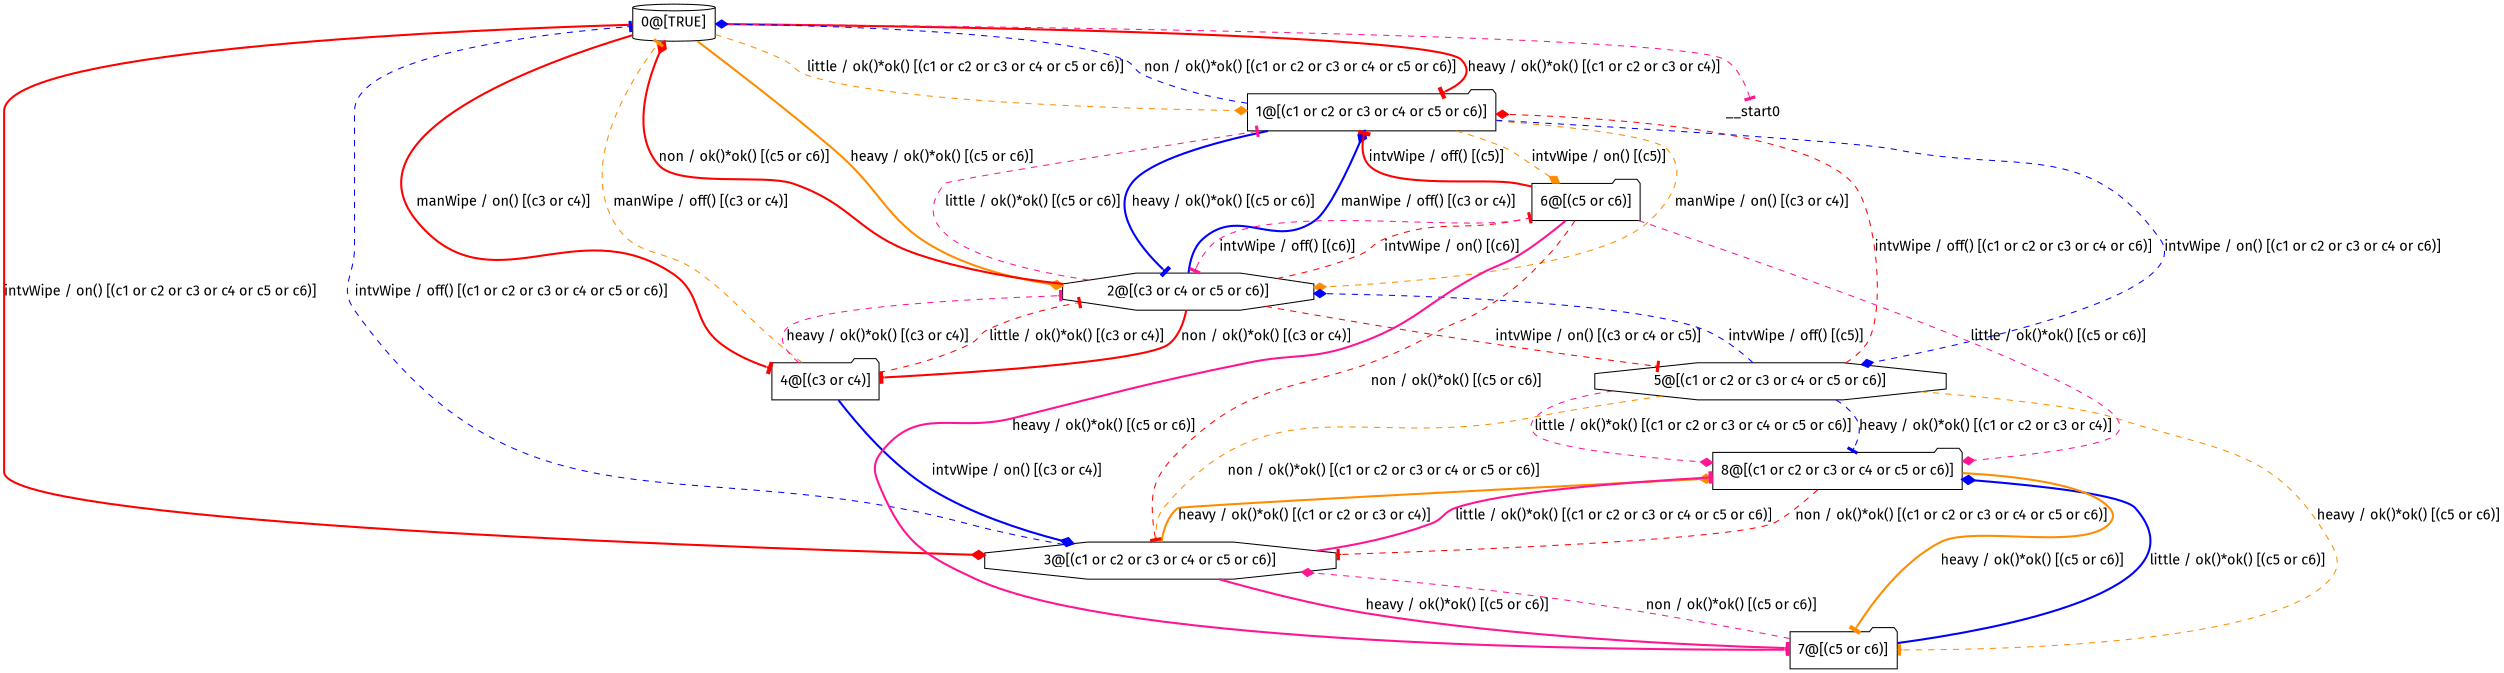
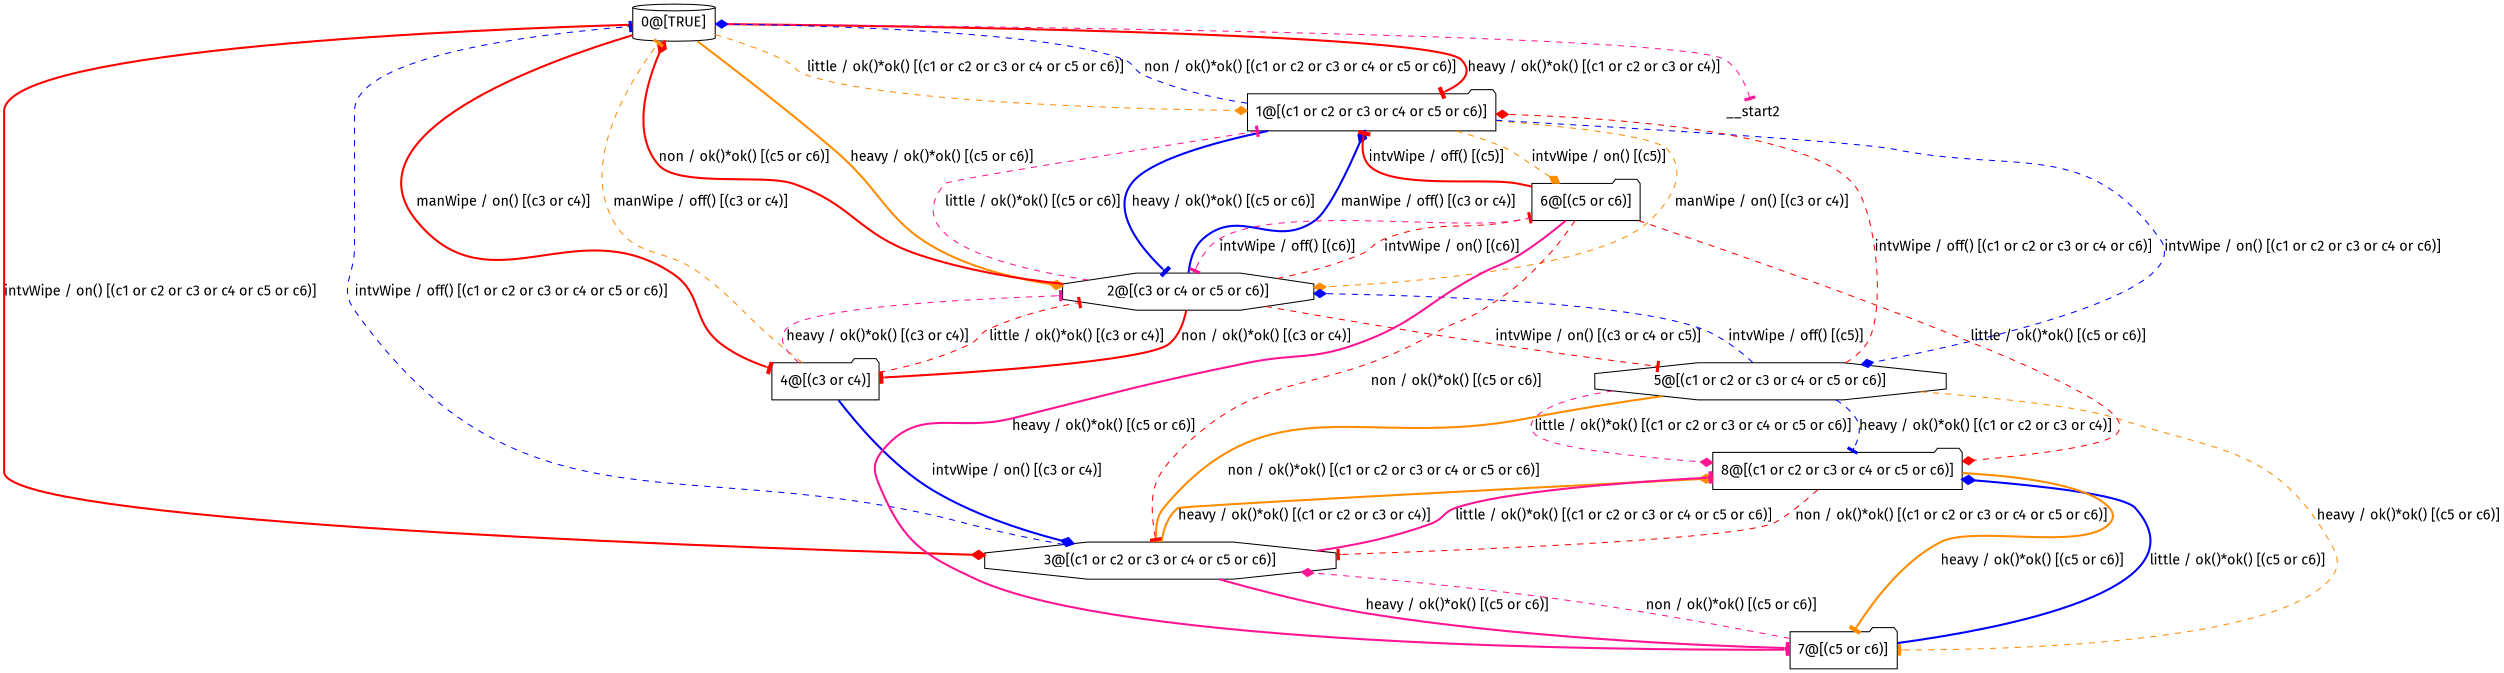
  digraph {
    fontname="Fira Sans"
    node [fontname="Fira Sans" shape=folder]
    edge [arrowhead=tee color=red fontname="Fira Sans" lblstyle="above, sloped" style=dashed]
    n1 [label="0@[TRUE]" shape=cylinder]
    n2 [label="1@[(c1 or c2 or c3 or c4 or c5 or c6)]"]
    n3 [label="2@[(c3 or c4 or c5 or c6)]" shape=octagon]
    n4 [label="3@[(c1 or c2 or c3 or c4 or c5 or c6)]" shape=octagon]
    n5 [label="4@[(c3 or c4)]"]
-   __start0 [height=0 shape=none width=0]
+   __start0 [height=0 shape=none width=0 label=__start2]
    n7 [label="5@[(c1 or c2 or c3 or c4 or c5 or c6)]" shape=octagon]
    n8 [label="6@[(c5 or c6)]"]
    n9 [label="7@[(c5 or c6)]"]
    n10 [label="8@[(c1 or c2 or c3 or c4 or c5 or c6)]"]
    n1 -> n2 [label="heavy / ok()*ok() [(c1 or c2 or c3 or c4)]" style=bold]
    n1 -> n2 [arrowhead=diamond color=darkorange label="little / ok()*ok() [(c1 or c2 or c3 or c4 or c5 or c6)]"]
    n1 -> n3 [arrowhead=diamond color=darkorange label="heavy / ok()*ok() [(c5 or c6)]" style=bold]
    n1 -> n4 [arrowhead=diamond label="intvWipe / on() [(c1 or c2 or c3 or c4 or c5 or c6)]" style=bold]
    n1 -> n5 [label="manWipe / on() [(c3 or c4)]" style=bold]
    n1 -> __start0 [color=deeppink]
    n2 -> n1 [arrowhead=diamond color=blue label="non / ok()*ok() [(c1 or c2 or c3 or c4 or c5 or c6)]"]
    n2 -> n3 [color=blue label="heavy / ok()*ok() [(c5 or c6)]" style=bold]
    n2 -> n3 [arrowhead=diamond color=darkorange label="manWipe / on() [(c3 or c4)]"]
    n2 -> n7 [arrowhead=diamond color=blue label="intvWipe / on() [(c1 or c2 or c3 or c4 or c6)]"]
    n2 -> n8 [arrowhead=diamond color=darkorange label="intvWipe / on() [(c5)]"]
    n3 -> n1 [arrowhead=diamond label="non / ok()*ok() [(c5 or c6)]" style=bold]
    n3 -> n2 [color=deeppink label="little / ok()*ok() [(c5 or c6)]"]
    n3 -> n2 [arrowhead=diamond color=blue label="manWipe / off() [(c3 or c4)]" style=bold]
    n3 -> n5 [label="non / ok()*ok() [(c3 or c4)]" style=bold]
    n3 -> n7 [label="intvWipe / on() [(c3 or c4 or c5)]"]
    n3 -> n8 [label="intvWipe / on() [(c6)]"]
    n4 -> n1 [color=blue label="intvWipe / off() [(c1 or c2 or c3 or c4 or c5 or c6)]"]
    n4 -> n9 [color=deeppink label="heavy / ok()*ok() [(c5 or c6)]" style=bold]
    n4 -> n10 [arrowhead=diamond color=darkorange label="heavy / ok()*ok() [(c1 or c2 or c3 or c4)]" style=bold]
    n4 -> n10 [color=deeppink label="little / ok()*ok() [(c1 or c2 or c3 or c4 or c5 or c6)]" style=bold]
    n5 -> n1 [color=darkorange label="manWipe / off() [(c3 or c4)]"]
    n5 -> n3 [color=deeppink label="heavy / ok()*ok() [(c3 or c4)]"]
    n5 -> n3 [label="little / ok()*ok() [(c3 or c4)]"]
    n5 -> n4 [arrowhead=diamond color=blue label="intvWipe / on() [(c3 or c4)]" style=bold]
    n7 -> n2 [arrowhead=diamond label="intvWipe / off() [(c1 or c2 or c3 or c4 or c6)]"]
    n7 -> n3 [arrowhead=diamond color=blue label="intvWipe / off() [(c5)]"]
-   n7 -> n4 [color=darkorange label="non / ok()*ok() [(c1 or c2 or c3 or c4 or c5 or c6)]"]
+   n7 -> n4 [color=darkorange label="non / ok()*ok() [(c1 or c2 or c3 or c4 or c5 or c6)]" style=bold]
    n7 -> n9 [color=darkorange label="heavy / ok()*ok() [(c5 or c6)]"]
    n7 -> n10 [color=blue label="heavy / ok()*ok() [(c1 or c2 or c3 or c4)]"]
    n7 -> n10 [arrowhead=diamond color=deeppink label="little / ok()*ok() [(c1 or c2 or c3 or c4 or c5 or c6)]"]
    n8 -> n2 [label="intvWipe / off() [(c5)]" style=bold]
    n8 -> n3 [color=deeppink label="intvWipe / off() [(c6)]"]
    n8 -> n4 [label="non / ok()*ok() [(c5 or c6)]"]
    n8 -> n9 [color=deeppink label="heavy / ok()*ok() [(c5 or c6)]" style=bold]
-   n8 -> n10 [arrowhead=diamond color=deeppink label="little / ok()*ok() [(c5 or c6)]"]
+   n8 -> n10 [arrowhead=diamond label="little / ok()*ok() [(c5 or c6)]"]
    n9 -> n4 [arrowhead=diamond color=deeppink label="non / ok()*ok() [(c5 or c6)]"]
    n9 -> n10 [arrowhead=diamond color=blue label="little / ok()*ok() [(c5 or c6)]" style=bold]
    n10 -> n4 [label="non / ok()*ok() [(c1 or c2 or c3 or c4 or c5 or c6)]"]
    n10 -> n9 [color=darkorange label="heavy / ok()*ok() [(c5 or c6)]" style=bold]
  }
